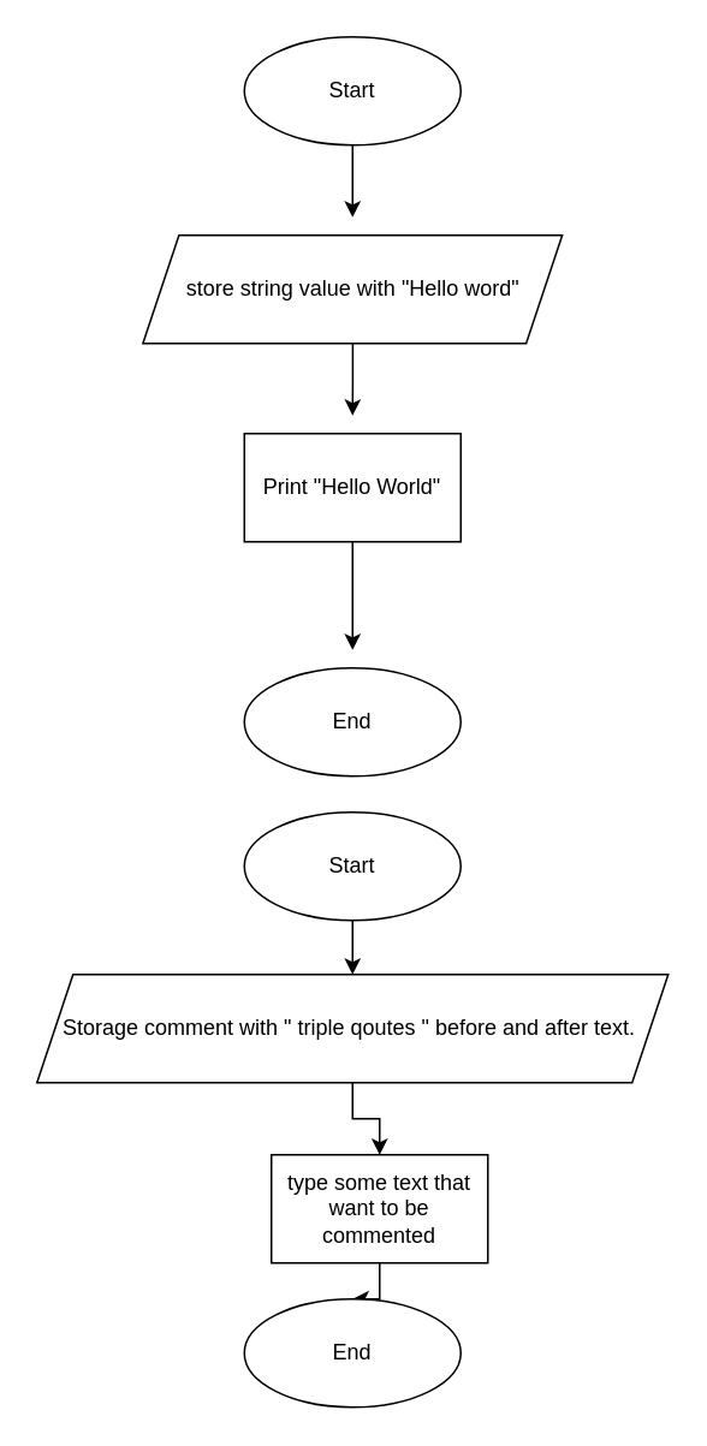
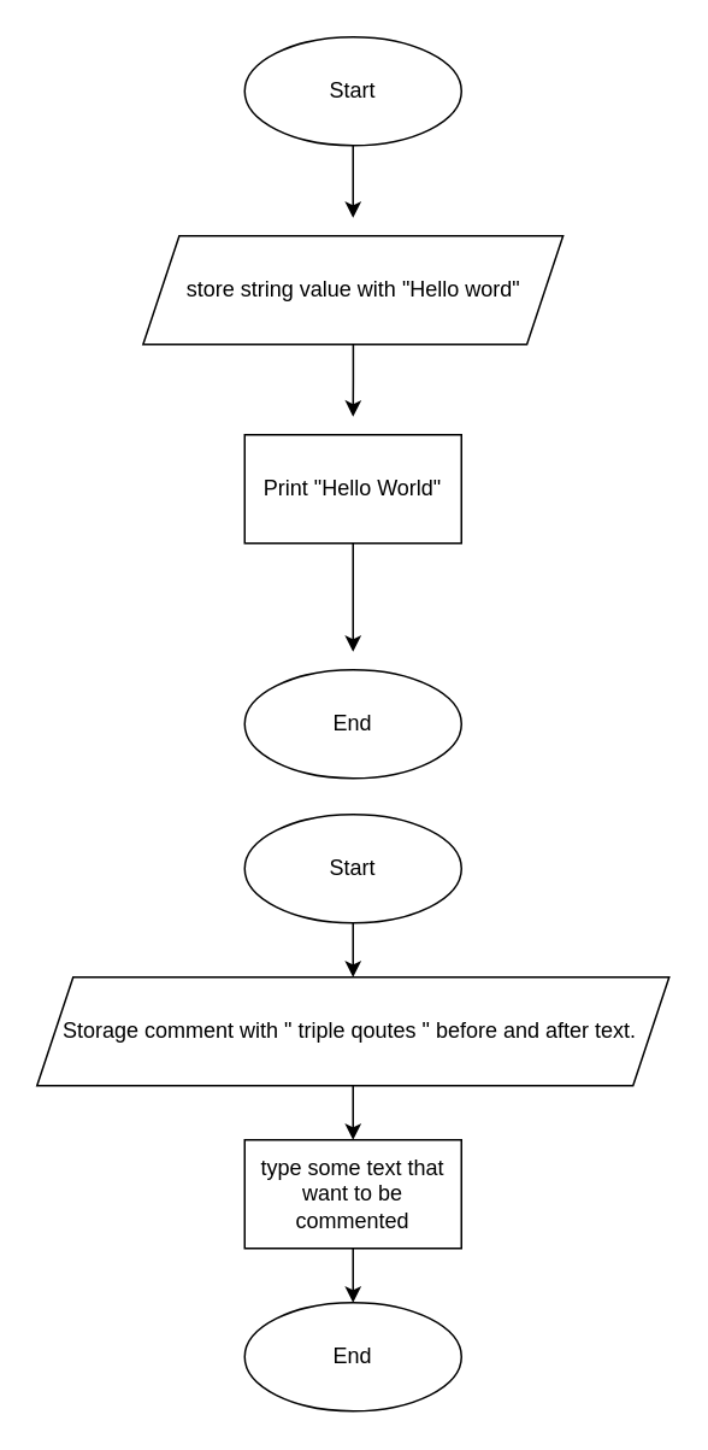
  <mxCell id="0" />
  <mxCell id="1" parent="0" />
  <mxCell id="2" style="edgeStyle=orthogonalEdgeStyle;rounded=0;orthogonalLoop=1;jettySize=auto;html=1;" edge="1" parent="1" source="3"><mxGeometry relative="1" as="geometry"><mxPoint x="195" y="120" as="targetPoint" /></mxGeometry></mxCell>
  <mxCell id="3" value="Start" style="ellipse;whiteSpace=wrap;html=1;" vertex="1" parent="1"><mxGeometry x="135" y="20" width="120" height="60" as="geometry" /></mxCell>
  <mxCell id="4" style="edgeStyle=orthogonalEdgeStyle;rounded=0;orthogonalLoop=1;jettySize=auto;html=1;" edge="1" parent="1" source="5"><mxGeometry relative="1" as="geometry"><mxPoint x="195" y="230" as="targetPoint" /></mxGeometry></mxCell>
  <mxCell id="5" value="store string value with &quot;Hello word&quot;" style="shape=parallelogram;perimeter=parallelogramPerimeter;whiteSpace=wrap;html=1;fixedSize=1;" vertex="1" parent="1"><mxGeometry x="78.75" y="130" width="232.5" height="60" as="geometry" /></mxCell>
  <mxCell id="6" style="edgeStyle=orthogonalEdgeStyle;rounded=0;orthogonalLoop=1;jettySize=auto;html=1;" edge="1" parent="1" source="7"><mxGeometry relative="1" as="geometry"><mxPoint x="195" y="360" as="targetPoint" /></mxGeometry></mxCell>
  <mxCell id="7" value="Print &quot;Hello World&quot;" style="whiteSpace=wrap;html=1;" vertex="1" parent="1"><mxGeometry x="135" y="240" width="120" height="60" as="geometry" /></mxCell>
  <mxCell id="8" value="End" style="ellipse;whiteSpace=wrap;html=1;" vertex="1" parent="1"><mxGeometry x="135" y="370" width="120" height="60" as="geometry" /></mxCell>
  <mxCell id="9" style="edgeStyle=orthogonalEdgeStyle;rounded=0;orthogonalLoop=1;jettySize=auto;html=1;entryX=0.5;entryY=0;entryDx=0;entryDy=0;" edge="1" parent="1" source="10" target="12"><mxGeometry relative="1" as="geometry" /></mxCell>
  <mxCell id="10" value="Start" style="ellipse;whiteSpace=wrap;html=1;" vertex="1" parent="1"><mxGeometry x="135" y="450" width="120" height="60" as="geometry" /></mxCell>
  <mxCell id="11" style="edgeStyle=orthogonalEdgeStyle;rounded=0;orthogonalLoop=1;jettySize=auto;html=1;entryX=0.5;entryY=0;entryDx=0;entryDy=0;" edge="1" parent="1" source="12" target="14"><mxGeometry relative="1" as="geometry" /></mxCell>
  <mxCell id="12" value="&lt;span&gt;Storage comment with &quot; triple qoutes &quot; before and after text.&amp;nbsp;&lt;/span&gt;" style="shape=parallelogram;perimeter=parallelogramPerimeter;whiteSpace=wrap;html=1;fixedSize=1;" vertex="1" parent="1"><mxGeometry x="20" y="540" width="350" height="60" as="geometry" /></mxCell>
  <mxCell id="13" style="edgeStyle=orthogonalEdgeStyle;rounded=0;orthogonalLoop=1;jettySize=auto;html=1;entryX=0.5;entryY=0;entryDx=0;entryDy=0;" edge="1" parent="1" source="14" target="15"><mxGeometry relative="1" as="geometry" /></mxCell>
- <mxCell id="14" value="type some text that want to be commented" style="whiteSpace=wrap;html=1;" vertex="1" parent="1"><mxGeometry x="150" y="640" width="120" height="60" as="geometry" /></mxCell>
+ <mxCell id="14" value="type some text that want to be commented" style="whiteSpace=wrap;html=1;" vertex="1" parent="1"><mxGeometry x="135" y="630" width="120" height="60" as="geometry" /></mxCell>
  <mxCell id="15" value="End" style="ellipse;whiteSpace=wrap;html=1;" vertex="1" parent="1"><mxGeometry x="135" y="720" width="120" height="60" as="geometry" /></mxCell>
